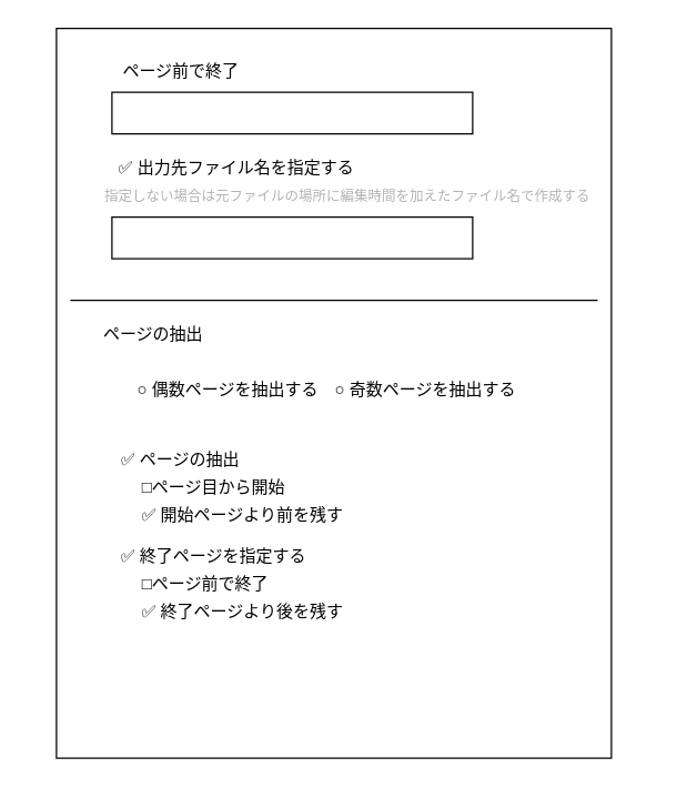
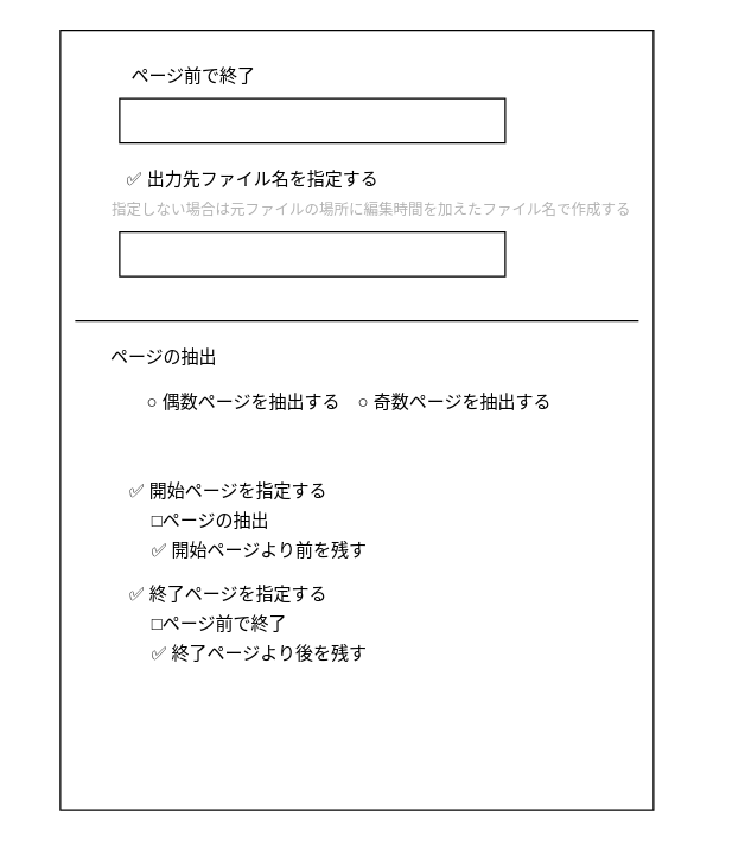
  <mxCell id="0" />
  <mxCell id="1" parent="0" />
  <mxCell id="2" value="" style="rounded=0;whiteSpace=wrap;html=1;fillColor=none;" vertex="1" parent="1"><mxGeometry x="40" y="20" width="400" height="526" as="geometry" /></mxCell>
  <mxCell id="3" value="" style="rounded=0;whiteSpace=wrap;html=1;fillColor=none;" vertex="1" parent="1"><mxGeometry x="80" y="66" width="260" height="30" as="geometry" /></mxCell>
  <mxCell id="4" value="" style="rounded=0;whiteSpace=wrap;html=1;fillColor=none;" vertex="1" parent="1"><mxGeometry x="80" y="156" width="260" height="30" as="geometry" /></mxCell>
  <mxCell id="5" value="ページ前で終了" style="text;html=1;strokeColor=none;fillColor=none;align=center;verticalAlign=middle;whiteSpace=wrap;rounded=0;" vertex="1" parent="1"><mxGeometry x="70" y="36" width="120" height="30" as="geometry" /></mxCell>
  <mxCell id="6" value="✅ 出力先ファイル名を指定する" style="text;html=1;strokeColor=none;fillColor=none;align=center;verticalAlign=middle;whiteSpace=wrap;rounded=0;" vertex="1" parent="1"><mxGeometry x="60" y="106" width="220" height="30" as="geometry" /></mxCell>
- <mxCell id="7" value="○ 偶数ページを抽出する　○ 奇数ページを抽出する" style="text;html=1;strokeColor=none;fillColor=none;align=center;verticalAlign=middle;whiteSpace=wrap;rounded=0;" vertex="1" parent="1"><mxGeometry x="60" y="266" width="350" height="30" as="geometry" /></mxCell>
+ <mxCell id="7" value="○ 偶数ページを抽出する　○ 奇数ページを抽出する" style="text;html=1;strokeColor=none;fillColor=none;align=center;verticalAlign=middle;whiteSpace=wrap;rounded=0;" vertex="1" parent="1"><mxGeometry x="60" y="256" width="350" height="30" as="geometry" /></mxCell>
  <mxCell id="8" value="" style="endArrow=none;html=1;" edge="1" parent="1"><mxGeometry width="50" height="50" relative="1" as="geometry"><mxPoint x="50" y="216" as="sourcePoint" /><mxPoint x="430" y="216" as="targetPoint" /></mxGeometry></mxCell>
  <mxCell id="9" value="ページの抽出" style="text;html=1;strokeColor=none;fillColor=none;align=center;verticalAlign=middle;whiteSpace=wrap;rounded=0;" vertex="1" parent="1"><mxGeometry x="60" y="226" width="100" height="30" as="geometry" /></mxCell>
- <mxCell id="10" value="✅ ページの抽出" style="text;html=1;strokeColor=none;fillColor=none;align=left;verticalAlign=middle;whiteSpace=wrap;rounded=0;" vertex="1" parent="1"><mxGeometry x="85" y="316" width="170" height="30" as="geometry" /></mxCell>
+ <mxCell id="10" value="✅ 開始ページを指定する" style="text;html=1;strokeColor=none;fillColor=none;align=left;verticalAlign=middle;whiteSpace=wrap;rounded=0;" vertex="1" parent="1"><mxGeometry x="85" y="316" width="170" height="30" as="geometry" /></mxCell>
  <mxCell id="11" value="指定しない場合は元ファイルの場所に編集時間を加えたファイル名で作成する" style="text;html=1;strokeColor=none;fillColor=none;align=center;verticalAlign=middle;whiteSpace=wrap;rounded=0;fontColor=#B3B3B3;fontSize=10;" vertex="1" parent="1"><mxGeometry x="20" y="126" width="460" height="30" as="geometry" /></mxCell>
  <mxCell id="12" value="✅ 開始ページより前を残す" style="text;html=1;strokeColor=none;fillColor=none;align=left;verticalAlign=middle;whiteSpace=wrap;rounded=0;" vertex="1" parent="1"><mxGeometry x="100" y="356" width="175" height="30" as="geometry" /></mxCell>
  <mxCell id="13" value="✅ 終了ページを指定する" style="text;html=1;strokeColor=none;fillColor=none;align=left;verticalAlign=middle;whiteSpace=wrap;rounded=0;" vertex="1" parent="1"><mxGeometry x="85" y="386" width="185" height="30" as="geometry" /></mxCell>
  <mxCell id="14" value="✅ 終了ページより後を残す" style="text;html=1;strokeColor=none;fillColor=none;align=left;verticalAlign=middle;whiteSpace=wrap;rounded=0;" vertex="1" parent="1"><mxGeometry x="100" y="426" width="175" height="30" as="geometry" /></mxCell>
- <mxCell id="15" value="□ページ目から開始" style="text;html=1;strokeColor=none;fillColor=none;align=left;verticalAlign=middle;whiteSpace=wrap;rounded=0;" vertex="1" parent="1"><mxGeometry x="100" y="336" width="175" height="30" as="geometry" /></mxCell>
+ <mxCell id="15" value="□ページの抽出" style="text;html=1;strokeColor=none;fillColor=none;align=left;verticalAlign=middle;whiteSpace=wrap;rounded=0;" vertex="1" parent="1"><mxGeometry x="100" y="336" width="175" height="30" as="geometry" /></mxCell>
  <mxCell id="16" value="□ページ前で終了" style="text;html=1;strokeColor=none;fillColor=none;align=left;verticalAlign=middle;whiteSpace=wrap;rounded=0;" vertex="1" parent="1"><mxGeometry x="100" y="406" width="175" height="30" as="geometry" /></mxCell>
